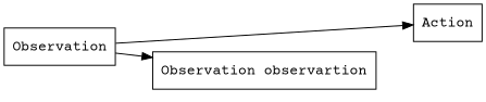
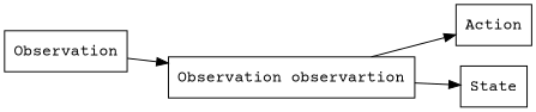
  digraph {
    fontname="Courier Prime"
    rankdir=LR
    node [fontname="Courier Prime" shape=rectangle]
    edge [fontname="Courier Prime"]
    n1 [label="Observation observartion"]
    Observation
    Action
-   Observation -> Action
+   State
+   n1 -> Action
+   n1 -> State
    Observation -> n1
  }
